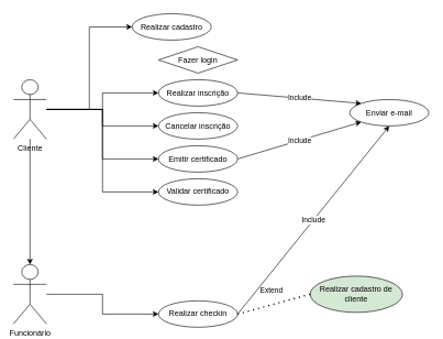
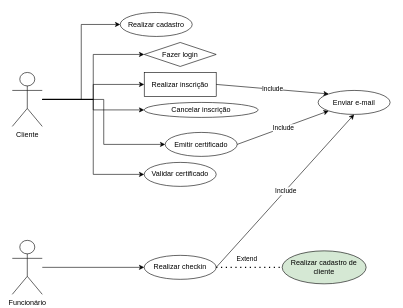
  <mxCell id="0" />
  <mxCell id="1" parent="0" />
  <mxCell id="2" style="edgeStyle=orthogonalEdgeStyle;rounded=0;orthogonalLoop=1;jettySize=auto;html=1;entryX=0;entryY=0.5;entryDx=0;entryDy=0;" edge="1" parent="1" source="3" target="17"><mxGeometry relative="1" as="geometry" /></mxCell>
  <mxCell id="3" value="Funcionário" style="shape=umlActor;verticalLabelPosition=bottom;verticalAlign=top;html=1;outlineConnect=0;" vertex="1" parent="1"><mxGeometry x="20" y="400" width="50" height="90" as="geometry" /></mxCell>
  <mxCell id="4" style="edgeStyle=orthogonalEdgeStyle;rounded=0;orthogonalLoop=1;jettySize=auto;html=1;entryX=0;entryY=0.5;entryDx=0;entryDy=0;" edge="1" parent="1" source="10" target="11"><mxGeometry relative="1" as="geometry" /></mxCell>
- <mxCell id="5" style="edgeStyle=orthogonalEdgeStyle;rounded=0;orthogonalLoop=1;jettySize=auto;html=1;" edge="1" parent="1" source="10" target="3"><mxGeometry relative="1" as="geometry" /></mxCell>
+ <mxCell id="5" style="edgeStyle=orthogonalEdgeStyle;rounded=0;orthogonalLoop=1;jettySize=auto;html=1;entryX=0;entryY=0.5;entryDx=0;entryDy=0;" edge="1" parent="1" source="10" target="12"><mxGeometry relative="1" as="geometry" /></mxCell>
  <mxCell id="6" style="edgeStyle=orthogonalEdgeStyle;rounded=0;orthogonalLoop=1;jettySize=auto;html=1;entryX=0;entryY=0.5;entryDx=0;entryDy=0;" edge="1" parent="1" source="10" target="13"><mxGeometry relative="1" as="geometry" /></mxCell>
  <mxCell id="7" style="edgeStyle=orthogonalEdgeStyle;rounded=0;orthogonalLoop=1;jettySize=auto;html=1;entryX=0;entryY=0.5;entryDx=0;entryDy=0;" edge="1" parent="1" source="10" target="14"><mxGeometry relative="1" as="geometry" /></mxCell>
  <mxCell id="8" style="edgeStyle=orthogonalEdgeStyle;rounded=0;orthogonalLoop=1;jettySize=auto;html=1;entryX=0;entryY=0.5;entryDx=0;entryDy=0;" edge="1" parent="1" source="10" target="15"><mxGeometry relative="1" as="geometry" /></mxCell>
  <mxCell id="9" style="edgeStyle=orthogonalEdgeStyle;rounded=0;orthogonalLoop=1;jettySize=auto;html=1;entryX=0;entryY=0.5;entryDx=0;entryDy=0;" edge="1" parent="1" source="10" target="16"><mxGeometry relative="1" as="geometry" /></mxCell>
  <mxCell id="10" value="Cliente" style="shape=umlActor;verticalLabelPosition=bottom;verticalAlign=top;html=1;outlineConnect=0;" vertex="1" parent="1"><mxGeometry x="20" y="120" width="50" height="90" as="geometry" /></mxCell>
  <mxCell id="11" value="Realizar cadastro" style="ellipse;whiteSpace=wrap;html=1;" vertex="1" parent="1"><mxGeometry x="200" y="20" width="120" height="40" as="geometry" /></mxCell>
  <mxCell id="12" value="Fazer login" style="rhombus;whiteSpace=wrap;html=1;" vertex="1" parent="1"><mxGeometry x="240" y="70" width="120" height="40" as="geometry" /></mxCell>
- <mxCell id="13" value="Realizar inscrição" style="ellipse;whiteSpace=wrap;html=1;" vertex="1" parent="1"><mxGeometry x="240" y="120" width="120" height="40" as="geometry" /></mxCell>
- <mxCell id="14" value="Cancelar inscrição" style="ellipse;whiteSpace=wrap;html=1;" vertex="1" parent="1"><mxGeometry x="240" y="170" width="120" height="40" as="geometry" /></mxCell>
- <mxCell id="15" value="Emitir certificado" style="ellipse;whiteSpace=wrap;html=1;" vertex="1" parent="1"><mxGeometry x="240" y="220" width="120" height="40" as="geometry" /></mxCell>
+ <mxCell id="13" value="Realizar inscrição" style="whiteSpace=wrap;html=1;rounded=0;" vertex="1" parent="1"><mxGeometry x="240" y="120" width="120" height="40" as="geometry" /></mxCell>
+ <mxCell id="14" value="Cancelar inscrição" style="ellipse;whiteSpace=wrap;html=1;" vertex="1" parent="1"><mxGeometry x="240" y="170" width="190" height="25" as="geometry" /></mxCell>
+ <mxCell id="15" value="Emitir certificado" style="ellipse;whiteSpace=wrap;html=1;" vertex="1" parent="1"><mxGeometry x="275" y="220" width="120" height="40" as="geometry" /></mxCell>
  <mxCell id="16" value="Validar certificado" style="ellipse;whiteSpace=wrap;html=1;" vertex="1" parent="1"><mxGeometry x="240" y="270" width="120" height="40" as="geometry" /></mxCell>
- <mxCell id="17" value="Realizar checkin" style="ellipse;whiteSpace=wrap;html=1;" vertex="1" parent="1"><mxGeometry x="240" y="455" width="120" height="40" as="geometry" /></mxCell>
+ <mxCell id="17" value="Realizar checkin" style="ellipse;whiteSpace=wrap;html=1;" vertex="1" parent="1"><mxGeometry x="240" y="425" width="120" height="40" as="geometry" /></mxCell>
  <mxCell id="18" value="Realizar cadastro de cliente" style="ellipse;whiteSpace=wrap;html=1;fillColor=#d5e8d4;" vertex="1" parent="1"><mxGeometry x="470" y="417.5" width="140" height="55" as="geometry" /></mxCell>
  <mxCell id="19" value="" style="endArrow=none;dashed=1;html=1;dashPattern=1 3;strokeWidth=2;rounded=0;entryX=0;entryY=0.5;entryDx=0;entryDy=0;exitX=1;exitY=0.5;exitDx=0;exitDy=0;" edge="1" parent="1" source="17" target="18"><mxGeometry width="50" height="50" relative="1" as="geometry"><mxPoint x="360" y="270" as="sourcePoint" /><mxPoint x="410" y="220" as="targetPoint" /></mxGeometry></mxCell>
  <mxCell id="20" value="Extend" style="edgeLabel;html=1;align=center;verticalAlign=middle;resizable=0;points=[];" vertex="1" connectable="0" parent="19"><mxGeometry x="0.345" y="1" relative="1" as="geometry"><mxPoint x="-24" y="-14" as="offset" /></mxGeometry></mxCell>
  <mxCell id="21" value="Enviar e-mail" style="ellipse;whiteSpace=wrap;html=1;" vertex="1" parent="1"><mxGeometry x="530" y="150" width="120" height="40" as="geometry" /></mxCell>
  <mxCell id="22" value="" style="endArrow=classic;html=1;rounded=0;entryX=0;entryY=0;entryDx=0;entryDy=0;exitX=1;exitY=0.5;exitDx=0;exitDy=0;" edge="1" parent="1" source="13" target="21"><mxGeometry relative="1" as="geometry"><mxPoint x="330" y="250" as="sourcePoint" /><mxPoint x="430" y="250" as="targetPoint" /></mxGeometry></mxCell>
  <mxCell id="23" value="Include" style="edgeLabel;resizable=0;html=1;align=center;verticalAlign=middle;" connectable="0" vertex="1" parent="22"><mxGeometry relative="1" as="geometry" /></mxCell>
  <mxCell id="24" value="" style="endArrow=classic;html=1;rounded=0;entryX=0;entryY=1;entryDx=0;entryDy=0;exitX=1;exitY=0.5;exitDx=0;exitDy=0;" edge="1" parent="1" source="15" target="21"><mxGeometry relative="1" as="geometry"><mxPoint x="370" y="50" as="sourcePoint" /><mxPoint x="540" y="180" as="targetPoint" /></mxGeometry></mxCell>
  <mxCell id="25" value="Include" style="edgeLabel;resizable=0;html=1;align=center;verticalAlign=middle;" connectable="0" vertex="1" parent="24"><mxGeometry relative="1" as="geometry" /></mxCell>
  <mxCell id="26" value="" style="endArrow=classic;html=1;rounded=0;entryX=0.5;entryY=1;entryDx=0;entryDy=0;exitX=1;exitY=0.5;exitDx=0;exitDy=0;" edge="1" parent="1" source="17" target="21"><mxGeometry relative="1" as="geometry"><mxPoint x="370" y="200" as="sourcePoint" /><mxPoint x="540" y="180" as="targetPoint" /></mxGeometry></mxCell>
  <mxCell id="27" value="Include" style="edgeLabel;resizable=0;html=1;align=center;verticalAlign=middle;" connectable="0" vertex="1" parent="26"><mxGeometry relative="1" as="geometry" /></mxCell>
